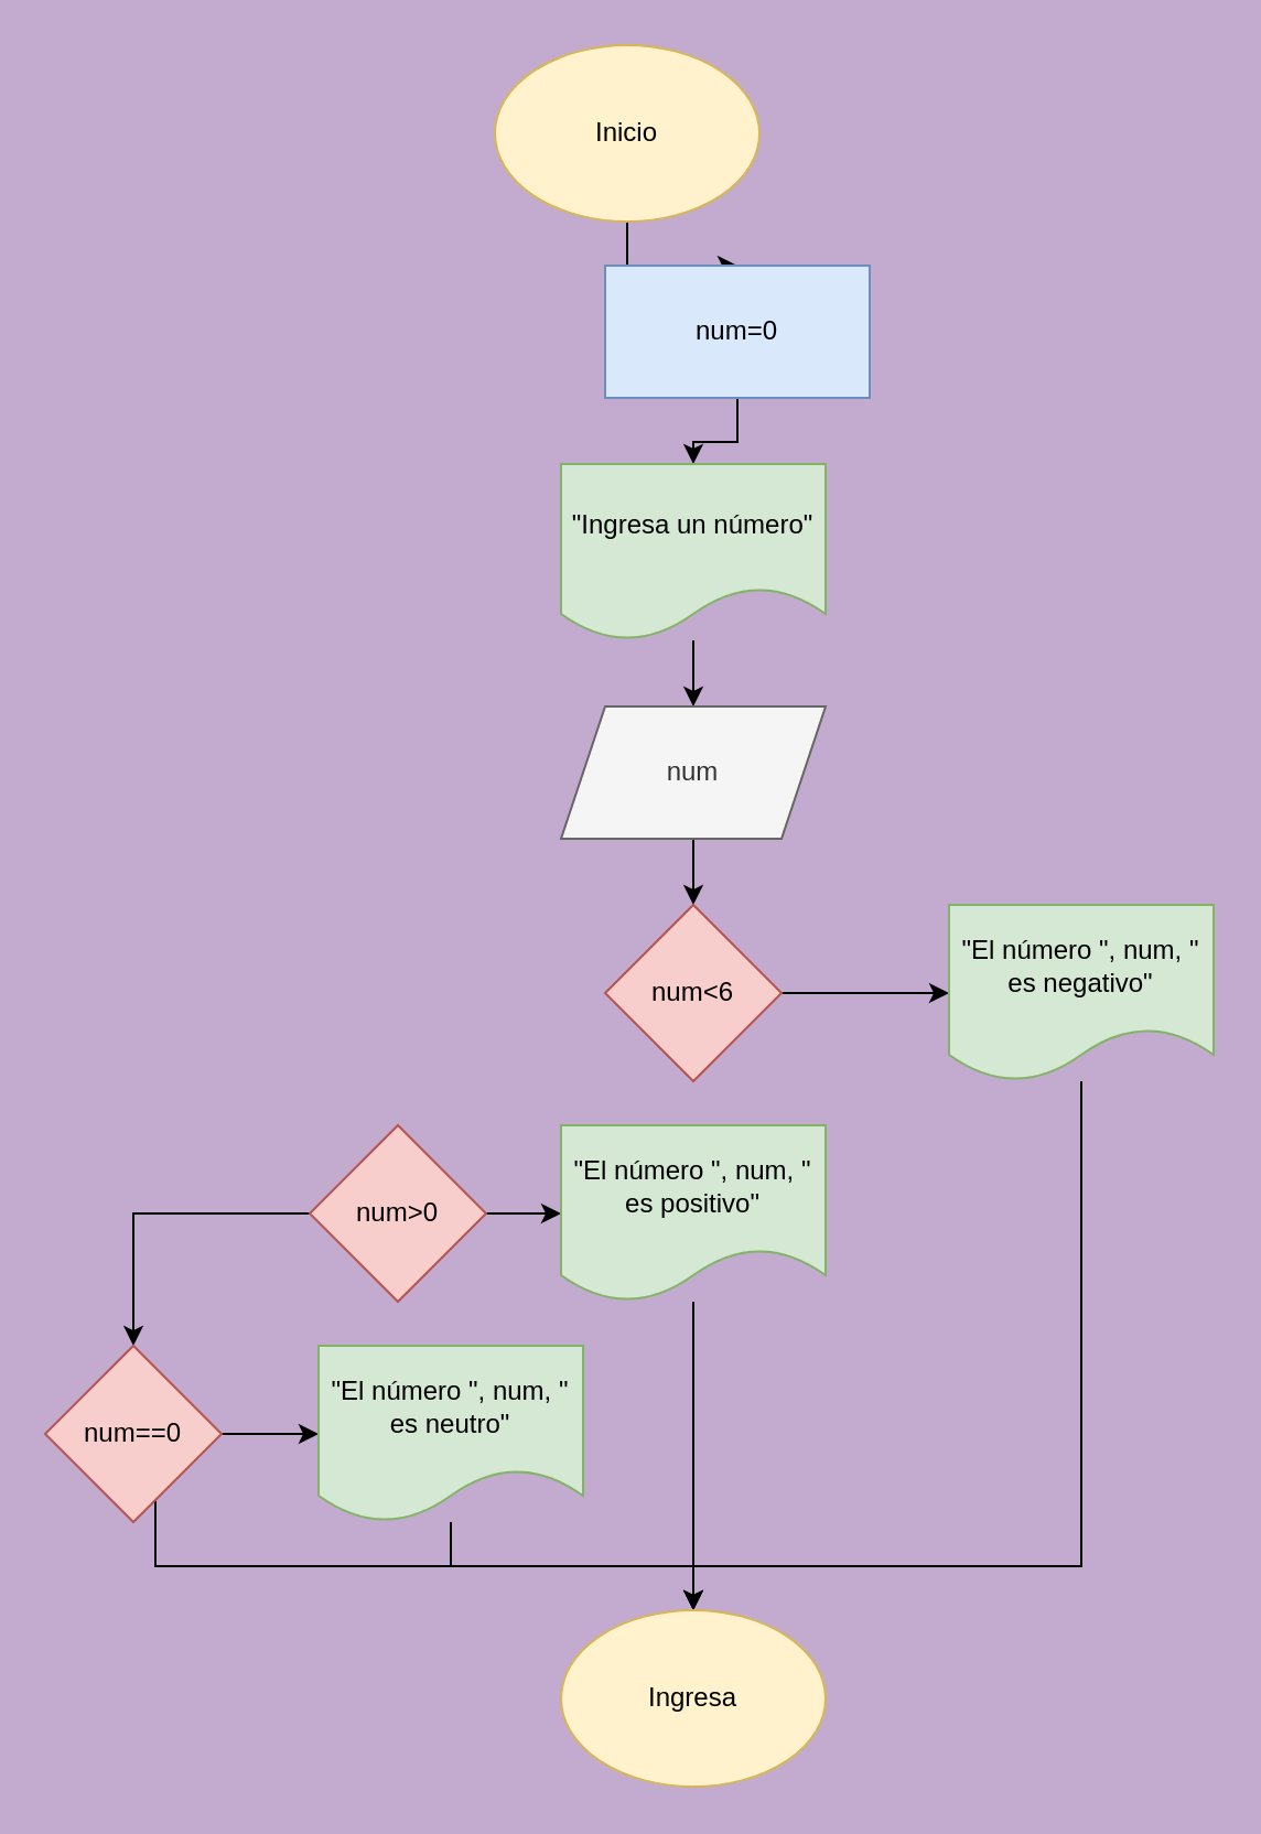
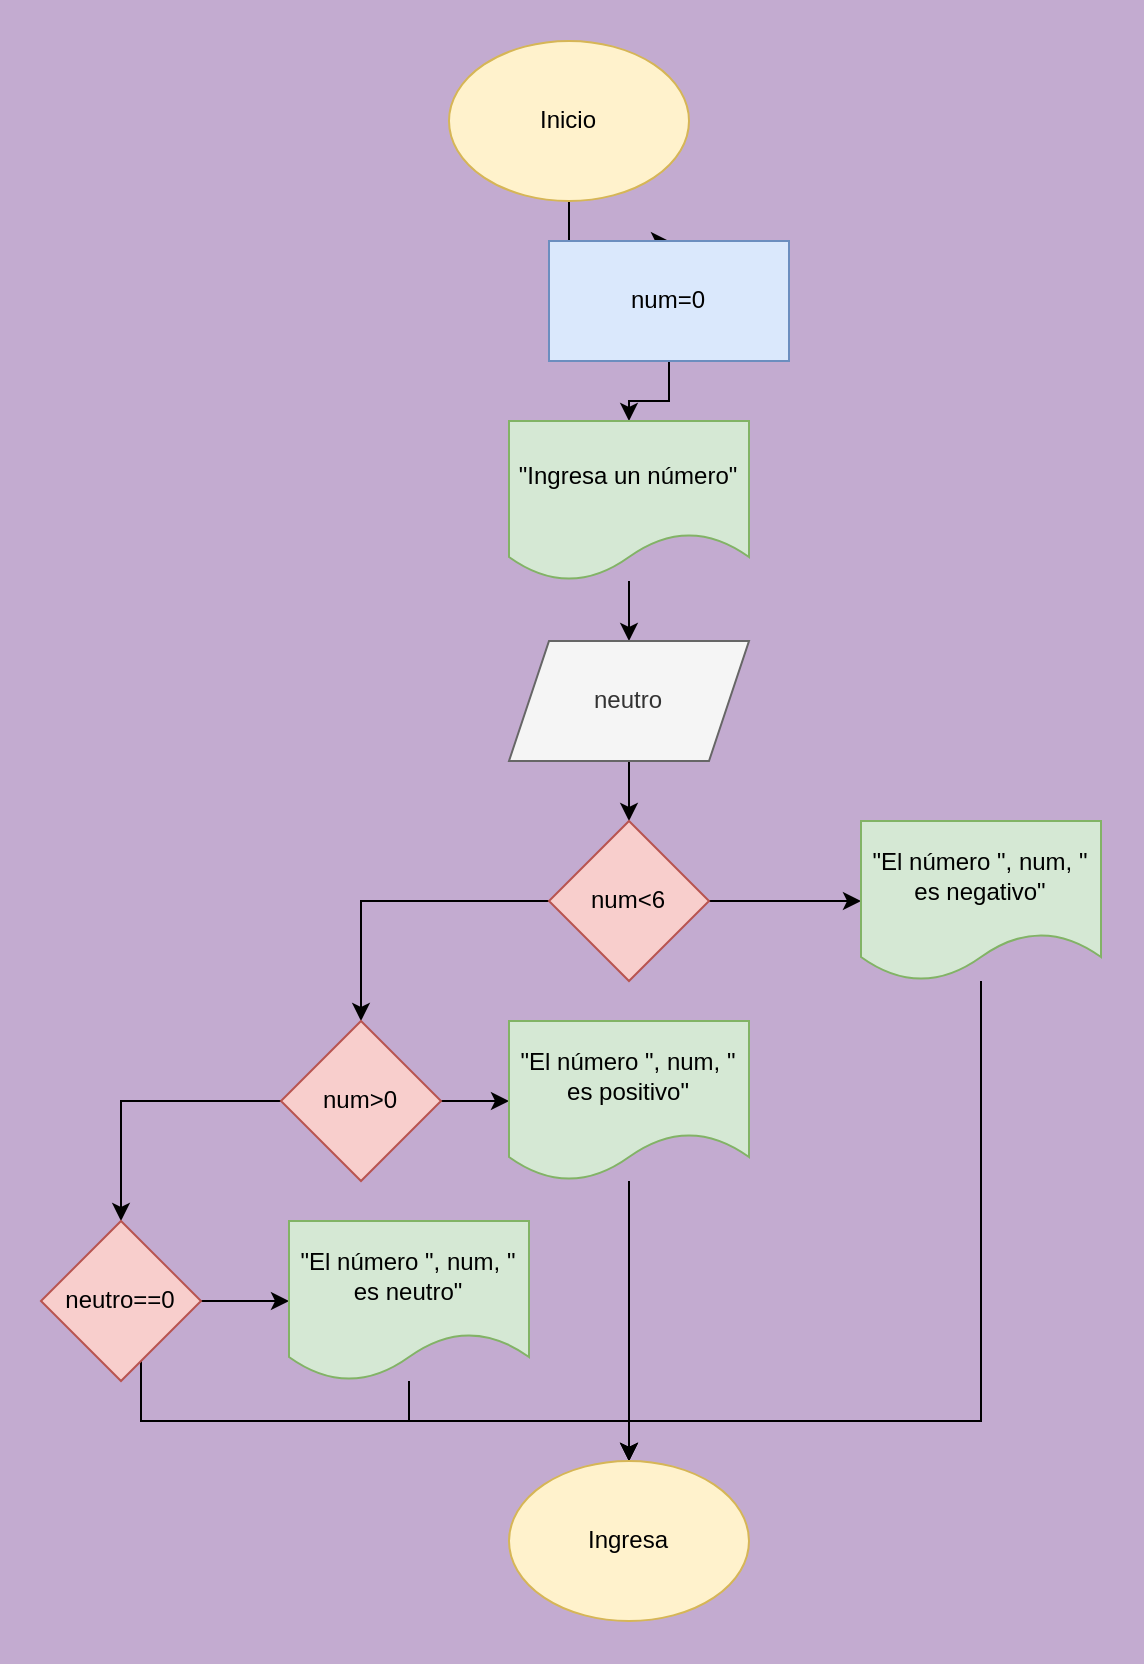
  <mxCell id="0" />
  <mxCell id="1" parent="0" />
  <mxCell id="2" value="" style="edgeStyle=orthogonalEdgeStyle;rounded=0;orthogonalLoop=1;jettySize=auto;html=1;" edge="1" parent="1" source="3" target="5"><mxGeometry relative="1" as="geometry" /></mxCell>
  <mxCell id="3" value="Inicio" style="ellipse;whiteSpace=wrap;html=1;fillColor=#fff2cc;strokeColor=#d6b656;" vertex="1" parent="1"><mxGeometry x="224" y="20" width="120" height="80" as="geometry" /></mxCell>
  <mxCell id="4" value="" style="edgeStyle=orthogonalEdgeStyle;rounded=0;orthogonalLoop=1;jettySize=auto;html=1;" edge="1" parent="1" source="5" target="7"><mxGeometry relative="1" as="geometry" /></mxCell>
  <mxCell id="5" value="num=0" style="rounded=0;whiteSpace=wrap;html=1;fillColor=#dae8fc;strokeColor=#6c8ebf;" vertex="1" parent="1"><mxGeometry x="274" y="120" width="120" height="60" as="geometry" /></mxCell>
  <mxCell id="6" value="" style="edgeStyle=orthogonalEdgeStyle;rounded=0;orthogonalLoop=1;jettySize=auto;html=1;" edge="1" parent="1" source="7" target="9"><mxGeometry relative="1" as="geometry" /></mxCell>
  <mxCell id="7" value="&quot;Ingresa un número&quot;" style="shape=document;whiteSpace=wrap;html=1;boundedLbl=1;fillColor=#d5e8d4;strokeColor=#82b366;" vertex="1" parent="1"><mxGeometry x="254" y="210" width="120" height="80" as="geometry" /></mxCell>
  <mxCell id="8" value="" style="edgeStyle=orthogonalEdgeStyle;rounded=0;orthogonalLoop=1;jettySize=auto;html=1;" edge="1" parent="1" source="9" target="12"><mxGeometry relative="1" as="geometry" /></mxCell>
- <mxCell id="9" value="num" style="shape=parallelogram;perimeter=parallelogramPerimeter;whiteSpace=wrap;html=1;fixedSize=1;fillColor=#f5f5f5;fontColor=#333333;strokeColor=#666666;" vertex="1" parent="1"><mxGeometry x="254" y="320" width="120" height="60" as="geometry" /></mxCell>
+ <mxCell id="9" value="neutro" style="shape=parallelogram;perimeter=parallelogramPerimeter;whiteSpace=wrap;html=1;fixedSize=1;fillColor=#f5f5f5;fontColor=#333333;strokeColor=#666666;" vertex="1" parent="1"><mxGeometry x="254" y="320" width="120" height="60" as="geometry" /></mxCell>
  <mxCell id="10" value="" style="edgeStyle=orthogonalEdgeStyle;rounded=0;orthogonalLoop=1;jettySize=auto;html=1;" edge="1" parent="1" source="12" target="14"><mxGeometry relative="1" as="geometry" /></mxCell>
+ <mxCell id="11" value="" style="edgeStyle=orthogonalEdgeStyle;rounded=0;orthogonalLoop=1;jettySize=auto;html=1;entryX=0.5;entryY=0;entryDx=0;entryDy=0;" edge="1" parent="1" source="12" target="17"><mxGeometry relative="1" as="geometry"><mxPoint x="220" y="520" as="targetPoint" /></mxGeometry></mxCell>
  <mxCell id="12" value="num&amp;lt;6" style="rhombus;whiteSpace=wrap;html=1;fillColor=#f8cecc;strokeColor=#b85450;" vertex="1" parent="1"><mxGeometry x="274" y="410" width="80" height="80" as="geometry" /></mxCell>
  <mxCell id="13" style="edgeStyle=orthogonalEdgeStyle;rounded=0;orthogonalLoop=1;jettySize=auto;html=1;entryX=0.5;entryY=0;entryDx=0;entryDy=0;" edge="1" parent="1" source="14" target="25"><mxGeometry relative="1" as="geometry"><Array as="points"><mxPoint x="490" y="710" /><mxPoint x="314" y="710" /></Array></mxGeometry></mxCell>
  <mxCell id="14" value="&quot;El número &quot;, num, &quot; es negativo&quot;" style="shape=document;whiteSpace=wrap;html=1;boundedLbl=1;fillColor=#d5e8d4;strokeColor=#82b366;" vertex="1" parent="1"><mxGeometry x="430" y="410" width="120" height="80" as="geometry" /></mxCell>
  <mxCell id="15" value="" style="edgeStyle=orthogonalEdgeStyle;rounded=0;orthogonalLoop=1;jettySize=auto;html=1;" edge="1" parent="1" source="17" target="19"><mxGeometry relative="1" as="geometry" /></mxCell>
  <mxCell id="16" style="edgeStyle=orthogonalEdgeStyle;rounded=0;orthogonalLoop=1;jettySize=auto;html=1;" edge="1" parent="1" source="17" target="22"><mxGeometry relative="1" as="geometry" /></mxCell>
  <mxCell id="17" value="num&amp;gt;0" style="rhombus;whiteSpace=wrap;html=1;fillColor=#f8cecc;strokeColor=#b85450;" vertex="1" parent="1"><mxGeometry x="140" y="510" width="80" height="80" as="geometry" /></mxCell>
  <mxCell id="18" style="edgeStyle=orthogonalEdgeStyle;rounded=0;orthogonalLoop=1;jettySize=auto;html=1;" edge="1" parent="1" source="19"><mxGeometry relative="1" as="geometry"><mxPoint x="314" y="810" as="targetPoint" /></mxGeometry></mxCell>
  <mxCell id="19" value="&lt;span style=&quot;&quot;&gt;&quot;El número &quot;, num, &quot; es positivo&quot;&lt;/span&gt;" style="shape=document;whiteSpace=wrap;html=1;boundedLbl=1;fillColor=#d5e8d4;strokeColor=#82b366;" vertex="1" parent="1"><mxGeometry x="254" y="510" width="120" height="80" as="geometry" /></mxCell>
  <mxCell id="20" value="" style="edgeStyle=orthogonalEdgeStyle;rounded=0;orthogonalLoop=1;jettySize=auto;html=1;" edge="1" parent="1" source="22" target="24"><mxGeometry relative="1" as="geometry" /></mxCell>
  <mxCell id="21" style="edgeStyle=orthogonalEdgeStyle;rounded=0;orthogonalLoop=1;jettySize=auto;html=1;entryX=0.5;entryY=0;entryDx=0;entryDy=0;" edge="1" parent="1" source="22" target="25"><mxGeometry relative="1" as="geometry"><mxPoint x="310" y="730" as="targetPoint" /><Array as="points"><mxPoint x="70" y="710" /><mxPoint x="314" y="710" /></Array></mxGeometry></mxCell>
- <mxCell id="22" value="num==0" style="rhombus;whiteSpace=wrap;html=1;fillColor=#f8cecc;strokeColor=#b85450;" vertex="1" parent="1"><mxGeometry x="20" y="610" width="80" height="80" as="geometry" /></mxCell>
+ <mxCell id="22" value="neutro==0" style="rhombus;whiteSpace=wrap;html=1;fillColor=#f8cecc;strokeColor=#b85450;" vertex="1" parent="1"><mxGeometry x="20" y="610" width="80" height="80" as="geometry" /></mxCell>
  <mxCell id="23" style="edgeStyle=orthogonalEdgeStyle;rounded=0;orthogonalLoop=1;jettySize=auto;html=1;entryX=0.5;entryY=0;entryDx=0;entryDy=0;" edge="1" parent="1" source="24" target="25"><mxGeometry relative="1" as="geometry" /></mxCell>
  <mxCell id="24" value="&lt;span style=&quot;&quot;&gt;&quot;El número &quot;, num, &quot; es neutro&quot;&lt;/span&gt;" style="shape=document;whiteSpace=wrap;html=1;boundedLbl=1;fillColor=#d5e8d4;strokeColor=#82b366;" vertex="1" parent="1"><mxGeometry x="144" y="610" width="120" height="80" as="geometry" /></mxCell>
  <mxCell id="25" value="Ingresa" style="ellipse;whiteSpace=wrap;html=1;fillColor=#fff2cc;strokeColor=#d6b656;" vertex="1" parent="1"><mxGeometry x="254" y="730" width="120" height="80" as="geometry" /></mxCell>
